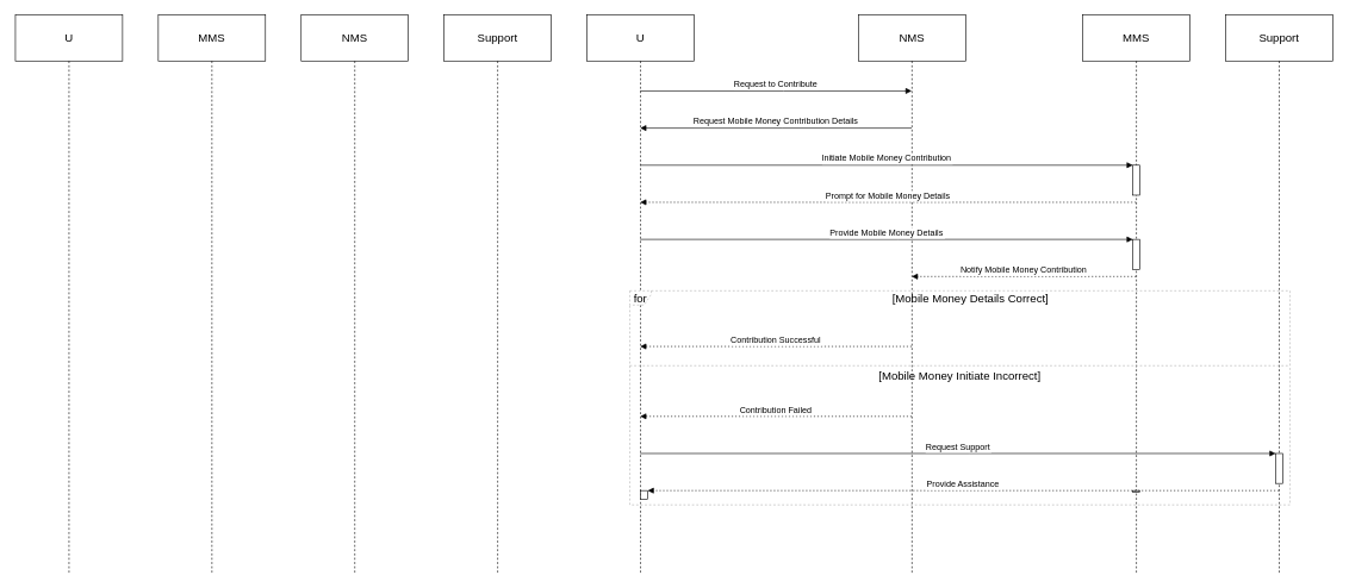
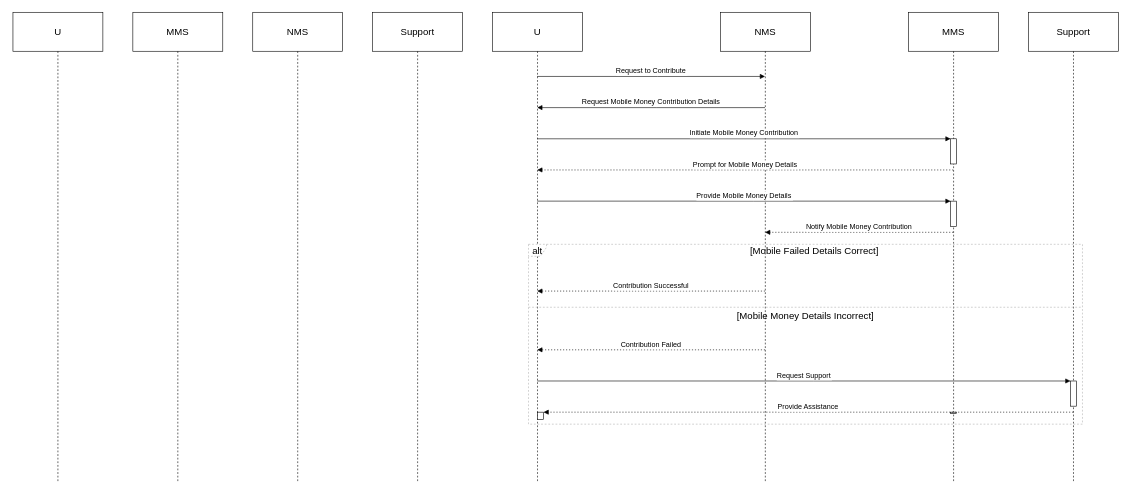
  <mxCell id="0" />
  <mxCell id="1" parent="0" />
  <mxCell id="2" value="U" style="shape=umlLifeline;perimeter=lifelinePerimeter;whiteSpace=wrap;container=1;dropTarget=0;collapsible=0;recursiveResize=0;outlineConnect=0;portConstraint=eastwest;newEdgeStyle={&quot;edgeStyle&quot;:&quot;elbowEdgeStyle&quot;,&quot;elbow&quot;:&quot;vertical&quot;,&quot;curved&quot;:0,&quot;rounded&quot;:0};size=65;fontSize=16;" vertex="1" parent="1"><mxGeometry x="20" y="20" width="150" height="782" as="geometry" /></mxCell>
  <mxCell id="3" value="MMS" style="shape=umlLifeline;perimeter=lifelinePerimeter;whiteSpace=wrap;container=1;dropTarget=0;collapsible=0;recursiveResize=0;outlineConnect=0;portConstraint=eastwest;newEdgeStyle={&quot;edgeStyle&quot;:&quot;elbowEdgeStyle&quot;,&quot;elbow&quot;:&quot;vertical&quot;,&quot;curved&quot;:0,&quot;rounded&quot;:0};size=65;fontSize=16;" vertex="1" parent="1"><mxGeometry x="220" y="20" width="150" height="782" as="geometry" /></mxCell>
  <mxCell id="4" value="NMS" style="shape=umlLifeline;perimeter=lifelinePerimeter;whiteSpace=wrap;container=1;dropTarget=0;collapsible=0;recursiveResize=0;outlineConnect=0;portConstraint=eastwest;newEdgeStyle={&quot;edgeStyle&quot;:&quot;elbowEdgeStyle&quot;,&quot;elbow&quot;:&quot;vertical&quot;,&quot;curved&quot;:0,&quot;rounded&quot;:0};size=65;fontSize=16;" vertex="1" parent="1"><mxGeometry x="420" y="20" width="150" height="782" as="geometry" /></mxCell>
  <mxCell id="5" value="Support" style="shape=umlLifeline;perimeter=lifelinePerimeter;whiteSpace=wrap;container=1;dropTarget=0;collapsible=0;recursiveResize=0;outlineConnect=0;portConstraint=eastwest;newEdgeStyle={&quot;edgeStyle&quot;:&quot;elbowEdgeStyle&quot;,&quot;elbow&quot;:&quot;vertical&quot;,&quot;curved&quot;:0,&quot;rounded&quot;:0};size=65;fontSize=16;" vertex="1" parent="1"><mxGeometry x="620" y="20" width="150" height="782" as="geometry" /></mxCell>
  <mxCell id="6" value="U" style="shape=umlLifeline;perimeter=lifelinePerimeter;whiteSpace=wrap;container=1;dropTarget=0;collapsible=0;recursiveResize=0;outlineConnect=0;portConstraint=eastwest;newEdgeStyle={&quot;edgeStyle&quot;:&quot;elbowEdgeStyle&quot;,&quot;elbow&quot;:&quot;vertical&quot;,&quot;curved&quot;:0,&quot;rounded&quot;:0};size=65;fontSize=16;" vertex="1" parent="1"><mxGeometry x="820" y="20" width="150" height="782" as="geometry" /></mxCell>
  <mxCell id="7" value="" style="points=[];perimeter=orthogonalPerimeter;outlineConnect=0;targetShapes=umlLifeline;portConstraint=eastwest;newEdgeStyle={&quot;edgeStyle&quot;:&quot;elbowEdgeStyle&quot;,&quot;elbow&quot;:&quot;vertical&quot;,&quot;curved&quot;:0,&quot;rounded&quot;:0};fontSize=16;" vertex="1" parent="6"><mxGeometry x="75" y="667" width="10" height="12" as="geometry" /></mxCell>
  <mxCell id="8" value="NMS" style="shape=umlLifeline;perimeter=lifelinePerimeter;whiteSpace=wrap;container=1;dropTarget=0;collapsible=0;recursiveResize=0;outlineConnect=0;portConstraint=eastwest;newEdgeStyle={&quot;edgeStyle&quot;:&quot;elbowEdgeStyle&quot;,&quot;elbow&quot;:&quot;vertical&quot;,&quot;curved&quot;:0,&quot;rounded&quot;:0};size=65;fontSize=16;" vertex="1" parent="1"><mxGeometry x="1200" y="20" width="150" height="782" as="geometry" /></mxCell>
  <mxCell id="9" value="" style="points=[];perimeter=orthogonalPerimeter;outlineConnect=0;targetShapes=umlLifeline;portConstraint=eastwest;newEdgeStyle={&quot;edgeStyle&quot;:&quot;elbowEdgeStyle&quot;,&quot;elbow&quot;:&quot;vertical&quot;,&quot;curved&quot;:0,&quot;rounded&quot;:0};fontSize=16;" vertex="1" parent="8"><mxGeometry x="75" y="667" width="10" height="-8" as="geometry" /></mxCell>
  <mxCell id="10" value="MMS" style="shape=umlLifeline;perimeter=lifelinePerimeter;whiteSpace=wrap;container=1;dropTarget=0;collapsible=0;recursiveResize=0;outlineConnect=0;portConstraint=eastwest;newEdgeStyle={&quot;edgeStyle&quot;:&quot;elbowEdgeStyle&quot;,&quot;elbow&quot;:&quot;vertical&quot;,&quot;curved&quot;:0,&quot;rounded&quot;:0};size=65;fontSize=16;" vertex="1" parent="1"><mxGeometry x="1514" y="20" width="150" height="782" as="geometry" /></mxCell>
  <mxCell id="11" value="" style="points=[];perimeter=orthogonalPerimeter;outlineConnect=0;targetShapes=umlLifeline;portConstraint=eastwest;newEdgeStyle={&quot;edgeStyle&quot;:&quot;elbowEdgeStyle&quot;,&quot;elbow&quot;:&quot;vertical&quot;,&quot;curved&quot;:0,&quot;rounded&quot;:0};fontSize=16;" vertex="1" parent="10"><mxGeometry x="70" y="211" width="10" height="42" as="geometry" /></mxCell>
  <mxCell id="12" value="" style="points=[];perimeter=orthogonalPerimeter;outlineConnect=0;targetShapes=umlLifeline;portConstraint=eastwest;newEdgeStyle={&quot;edgeStyle&quot;:&quot;elbowEdgeStyle&quot;,&quot;elbow&quot;:&quot;vertical&quot;,&quot;curved&quot;:0,&quot;rounded&quot;:0};fontSize=16;" vertex="1" parent="10"><mxGeometry x="70" y="315" width="10" height="42" as="geometry" /></mxCell>
  <mxCell id="13" value="" style="points=[];perimeter=orthogonalPerimeter;outlineConnect=0;targetShapes=umlLifeline;portConstraint=eastwest;newEdgeStyle={&quot;edgeStyle&quot;:&quot;elbowEdgeStyle&quot;,&quot;elbow&quot;:&quot;vertical&quot;,&quot;curved&quot;:0,&quot;rounded&quot;:0};fontSize=16;" vertex="1" parent="10"><mxGeometry x="70" y="667" width="10" height="2" as="geometry" /></mxCell>
  <mxCell id="14" value="Support" style="shape=umlLifeline;perimeter=lifelinePerimeter;whiteSpace=wrap;container=1;dropTarget=0;collapsible=0;recursiveResize=0;outlineConnect=0;portConstraint=eastwest;newEdgeStyle={&quot;edgeStyle&quot;:&quot;elbowEdgeStyle&quot;,&quot;elbow&quot;:&quot;vertical&quot;,&quot;curved&quot;:0,&quot;rounded&quot;:0};size=65;fontSize=16;" vertex="1" parent="1"><mxGeometry x="1714" y="20" width="150" height="782" as="geometry" /></mxCell>
  <mxCell id="15" value="" style="points=[];perimeter=orthogonalPerimeter;outlineConnect=0;targetShapes=umlLifeline;portConstraint=eastwest;newEdgeStyle={&quot;edgeStyle&quot;:&quot;elbowEdgeStyle&quot;,&quot;elbow&quot;:&quot;vertical&quot;,&quot;curved&quot;:0,&quot;rounded&quot;:0};fontSize=16;" vertex="1" parent="14"><mxGeometry x="70" y="615" width="10" height="42" as="geometry" /></mxCell>
  <mxCell id="16" value="" style="points=[];perimeter=orthogonalPerimeter;outlineConnect=0;targetShapes=umlLifeline;portConstraint=eastwest;newEdgeStyle={&quot;edgeStyle&quot;:&quot;elbowEdgeStyle&quot;,&quot;elbow&quot;:&quot;vertical&quot;,&quot;curved&quot;:0,&quot;rounded&quot;:0};fontSize=16;" vertex="1" parent="14"><mxGeometry x="70" y="667" width="10" as="geometry" /></mxCell>
- <mxCell id="17" value="for" style="shape=umlFrame;dashed=1;pointerEvents=0;dropTarget=0;strokeColor=#B3B3B3;height=20;width=30;fontSize=16;" vertex="1" parent="1"><mxGeometry x="880" y="407" width="924" height="300" as="geometry" /></mxCell>
- <mxCell id="18" value="[Mobile Money Details Correct]" style="text;strokeColor=none;fillColor=none;align=center;verticalAlign=middle;whiteSpace=wrap;fontSize=16;" vertex="1" parent="17"><mxGeometry x="30" width="894" height="20" as="geometry" /></mxCell>
- <mxCell id="19" value="[Mobile Money Initiate Incorrect]" style="shape=line;dashed=1;whiteSpace=wrap;verticalAlign=top;labelPosition=center;verticalLabelPosition=middle;align=center;strokeColor=#B3B3B3;fontSize=16;" vertex="1" parent="17"><mxGeometry y="103" width="924" height="4" as="geometry" /></mxCell>
+ <mxCell id="17" value="alt" style="shape=umlFrame;dashed=1;pointerEvents=0;dropTarget=0;strokeColor=#B3B3B3;height=20;width=30;fontSize=16;" vertex="1" parent="1"><mxGeometry x="880" y="407" width="924" height="300" as="geometry" /></mxCell>
+ <mxCell id="18" value="[Mobile Failed Details Correct]" style="text;strokeColor=none;fillColor=none;align=center;verticalAlign=middle;whiteSpace=wrap;fontSize=16;" vertex="1" parent="17"><mxGeometry x="30" width="894" height="20" as="geometry" /></mxCell>
+ <mxCell id="19" value="[Mobile Money Details Incorrect]" style="shape=line;dashed=1;whiteSpace=wrap;verticalAlign=top;labelPosition=center;verticalLabelPosition=middle;align=center;strokeColor=#B3B3B3;fontSize=16;" vertex="1" parent="17"><mxGeometry y="103" width="924" height="4" as="geometry" /></mxCell>
  <mxCell id="20" value="Request to Contribute" style="verticalAlign=bottom;endArrow=block;edgeStyle=elbowEdgeStyle;elbow=vertical;curved=0;rounded=0;fontSize=12;" edge="1" parent="1" source="6" target="8"><mxGeometry relative="1" as="geometry"><Array as="points"><mxPoint x="1095" y="127" /></Array></mxGeometry></mxCell>
  <mxCell id="21" value="Request Mobile Money Contribution Details" style="verticalAlign=bottom;endArrow=block;edgeStyle=elbowEdgeStyle;elbow=vertical;curved=0;rounded=0;fontSize=12;" edge="1" parent="1" source="8" target="6"><mxGeometry relative="1" as="geometry"><Array as="points"><mxPoint x="1093" y="179" /></Array></mxGeometry></mxCell>
  <mxCell id="22" value="Initiate Mobile Money Contribution" style="verticalAlign=bottom;endArrow=block;edgeStyle=elbowEdgeStyle;elbow=vertical;curved=0;rounded=0;fontSize=12;" edge="1" parent="1" source="6" target="11"><mxGeometry relative="1" as="geometry"><Array as="points"><mxPoint x="1255" y="231" /></Array></mxGeometry></mxCell>
  <mxCell id="23" value="Prompt for Mobile Money Details" style="verticalAlign=bottom;endArrow=block;edgeStyle=elbowEdgeStyle;elbow=vertical;curved=0;rounded=0;dashed=1;dashPattern=2 3;fontSize=12;" edge="1" parent="1" source="10" target="6"><mxGeometry relative="1" as="geometry"><Array as="points"><mxPoint x="1252" y="283" /></Array></mxGeometry></mxCell>
  <mxCell id="24" value="Provide Mobile Money Details" style="verticalAlign=bottom;endArrow=block;edgeStyle=elbowEdgeStyle;elbow=vertical;curved=0;rounded=0;fontSize=12;" edge="1" parent="1" source="6" target="12"><mxGeometry relative="1" as="geometry"><Array as="points"><mxPoint x="1255" y="335" /></Array></mxGeometry></mxCell>
  <mxCell id="25" value="Notify Mobile Money Contribution" style="verticalAlign=bottom;endArrow=block;edgeStyle=elbowEdgeStyle;elbow=vertical;curved=0;rounded=0;dashed=1;dashPattern=2 3;fontSize=12;" edge="1" parent="1" source="10" target="8"><mxGeometry relative="1" as="geometry"><Array as="points"><mxPoint x="1442" y="387" /></Array></mxGeometry></mxCell>
  <mxCell id="26" value="Contribution Successful" style="verticalAlign=bottom;endArrow=block;edgeStyle=elbowEdgeStyle;elbow=vertical;curved=0;rounded=0;dashed=1;dashPattern=2 3;fontSize=12;" edge="1" parent="1" source="8" target="6"><mxGeometry relative="1" as="geometry"><Array as="points"><mxPoint x="1095" y="485" /></Array></mxGeometry></mxCell>
  <mxCell id="27" value="Contribution Failed" style="verticalAlign=bottom;endArrow=block;edgeStyle=elbowEdgeStyle;elbow=vertical;curved=0;rounded=0;dashed=1;dashPattern=2 3;fontSize=12;" edge="1" parent="1" source="8" target="6"><mxGeometry relative="1" as="geometry"><Array as="points"><mxPoint x="1095" y="583" /></Array></mxGeometry></mxCell>
  <mxCell id="28" value="Request Support" style="verticalAlign=bottom;endArrow=block;edgeStyle=elbowEdgeStyle;elbow=vertical;curved=0;rounded=0;fontSize=12;" edge="1" parent="1" source="6" target="15"><mxGeometry relative="1" as="geometry"><Array as="points"><mxPoint x="1355" y="635" /></Array></mxGeometry></mxCell>
  <mxCell id="29" value="Provide Assistance" style="verticalAlign=bottom;endArrow=block;edgeStyle=elbowEdgeStyle;elbow=vertical;curved=0;rounded=0;dashed=1;dashPattern=2 3;fontSize=12;" edge="1" parent="1" source="14" target="7"><mxGeometry relative="1" as="geometry"><Array as="points"><mxPoint x="1352" y="687" /></Array></mxGeometry></mxCell>
